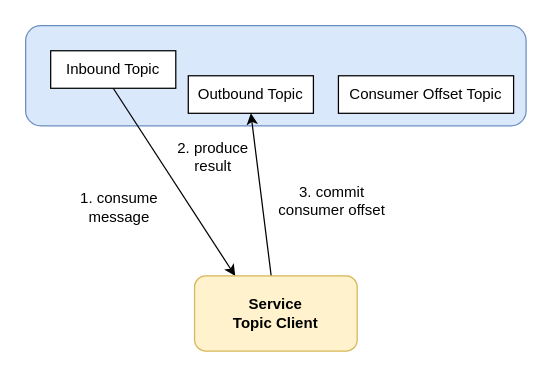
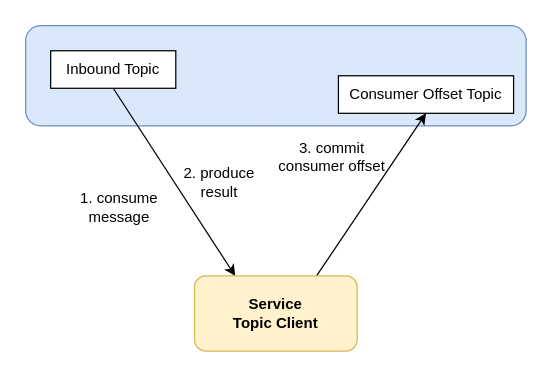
  <mxCell id="0" />
  <mxCell id="1" parent="0" />
  <mxCell id="2" value="" style="rounded=1;whiteSpace=wrap;html=1;fillColor=#dae8fc;strokeColor=#6c8ebf;" vertex="1" parent="1"><mxGeometry x="20" y="20" width="400" height="80" as="geometry" /></mxCell>
  <mxCell id="3" style="rounded=0;orthogonalLoop=1;jettySize=auto;html=1;exitX=0.5;exitY=1;exitDx=0;exitDy=0;entryX=0.25;entryY=0;entryDx=0;entryDy=0;" edge="1" parent="1" source="4" target="9"><mxGeometry relative="1" as="geometry" /></mxCell>
  <mxCell id="4" value="Inbound Topic" style="rounded=0;whiteSpace=wrap;html=1;" vertex="1" parent="1"><mxGeometry x="40" y="40" width="100" height="30" as="geometry" /></mxCell>
- <mxCell id="5" value="Outbound Topic" style="rounded=0;whiteSpace=wrap;html=1;" vertex="1" parent="1"><mxGeometry x="150" y="60" width="100" height="30" as="geometry" /></mxCell>
  <mxCell id="6" value="Consumer Offset Topic" style="rounded=0;whiteSpace=wrap;html=1;" vertex="1" parent="1"><mxGeometry x="270" y="60" width="140" height="30" as="geometry" /></mxCell>
- <mxCell id="7" style="rounded=0;orthogonalLoop=1;jettySize=auto;html=1;entryX=0.5;entryY=1;entryDx=0;entryDy=0;" edge="1" parent="1" source="9" target="5"><mxGeometry relative="1" as="geometry" /></mxCell>
+ <mxCell id="8" style="rounded=0;orthogonalLoop=1;jettySize=auto;html=1;exitX=0.75;exitY=0;exitDx=0;exitDy=0;entryX=0.5;entryY=1;entryDx=0;entryDy=0;" edge="1" parent="1" source="9" target="6"><mxGeometry relative="1" as="geometry" /></mxCell>
  <mxCell id="9" value="&lt;b&gt;Service&lt;br&gt;Topic Client&lt;/b&gt;" style="rounded=1;whiteSpace=wrap;html=1;fillColor=#fff2cc;strokeColor=#d6b656;" vertex="1" parent="1"><mxGeometry x="155" y="220" width="130" height="60" as="geometry" /></mxCell>
  <mxCell id="10" value="1. consume&lt;br&gt;message" style="text;html=1;strokeColor=none;fillColor=none;align=center;verticalAlign=middle;whiteSpace=wrap;rounded=0;" vertex="1" parent="1"><mxGeometry x="60" y="150" width="70" height="30" as="geometry" /></mxCell>
- <mxCell id="11" value="2. produce result" style="text;html=1;strokeColor=none;fillColor=none;align=center;verticalAlign=middle;whiteSpace=wrap;rounded=0;" vertex="1" parent="1"><mxGeometry x="135" y="110" width="70" height="30" as="geometry" /></mxCell>
- <mxCell id="12" value="3. commit consumer offset" style="text;html=1;strokeColor=none;fillColor=none;align=center;verticalAlign=middle;whiteSpace=wrap;rounded=0;" vertex="1" parent="1"><mxGeometry x="220" y="145" width="90" height="30" as="geometry" /></mxCell>
+ <mxCell id="11" value="2. produce result" style="text;html=1;strokeColor=none;fillColor=none;align=center;verticalAlign=middle;whiteSpace=wrap;rounded=0;" vertex="1" parent="1"><mxGeometry x="140" y="130" width="70" height="30" as="geometry" /></mxCell>
+ <mxCell id="12" value="3. commit consumer offset" style="text;html=1;strokeColor=none;fillColor=none;align=center;verticalAlign=middle;whiteSpace=wrap;rounded=0;" vertex="1" parent="1"><mxGeometry x="220" y="110" width="90" height="30" as="geometry" /></mxCell>
